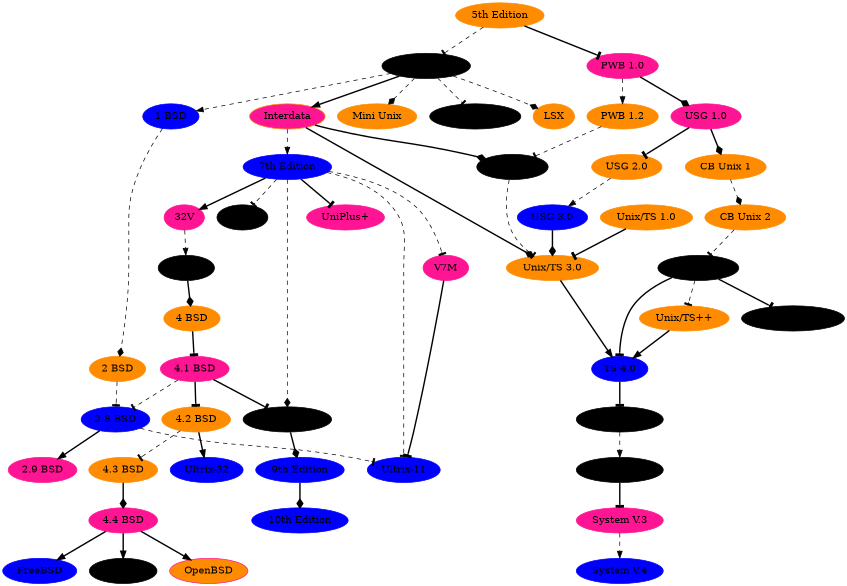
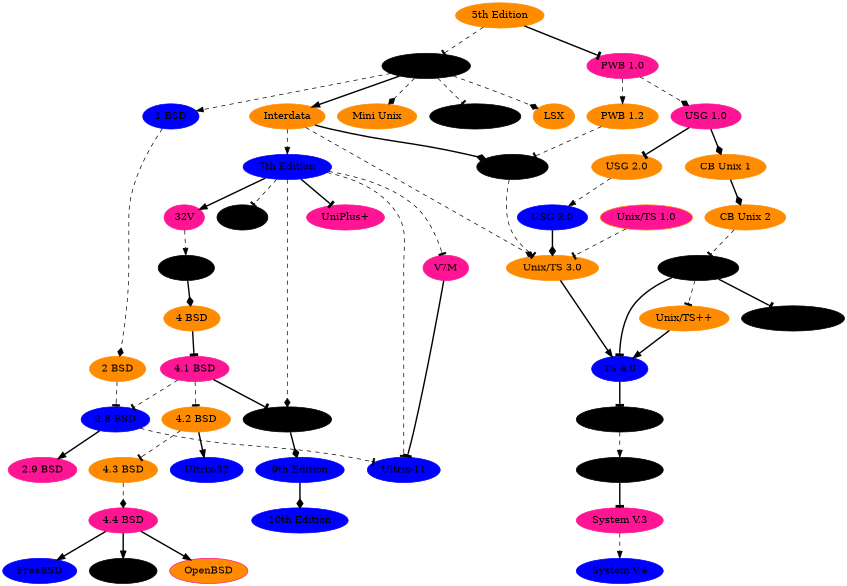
  digraph {
    node [color=darkorange style=filled]
    edge [arrowhead=tee style=bold]
    "5th Edition" [height=0.50 width=1.53]
    "6th Edition" [color=black height=0.50 width=1.53]
    "PWB 1.0" [color=deeppink height=0.50 width=1.31]
    LSX [height=0.50 width=0.81]
    "1 BSD" [color=blue height=0.50 width=1.03]
    "Mini Unix" [height=0.50 width=1.44]
    Wollongong [color=black height=0.50 width=1.67]
-   Interdata [height=0.50 width=1.28 fillcolor=deeppink]
+   Interdata [height=0.50 width=1.28]
    "PWB 1.2" [height=0.50 width=1.28]
    "USG 1.0" [color=deeppink height=0.50 width=1.28]
    "2 BSD" [height=0.50 width=1.03]
    "Unix/TS 3.0" [height=0.50 width=1.67]
    "PWB 2.0" [color=black height=0.50 width=1.31]
    "7th Edition" [color=blue height=0.50 width=1.53]
    "CB Unix 1" [height=0.50 width=1.47]
    "USG 2.0" [height=0.50 width=1.28]
    "2.8 BSD" [color=blue height=0.50 width=1.22]
    "TS 4.0" [color=blue height=0.50 width=1.08]
    "8th Edition" [color=black height=0.50 width=1.53]
    "32V" [color=deeppink height=0.50 width=0.75]
    V7M [color=deeppink height=0.50 width=0.89]
    "Ultrix-11" [color=blue height=0.50 width=1.28]
    Xenix [color=black height=0.50 width=0.94]
    "UniPlus+" [color=deeppink height=0.50 width=1.33]
    "System V.0" [color=black height=0.50 width=1.56]
    "9th Edition" [color=blue height=0.50 width=1.53]
    "3 BSD" [color=black height=0.50 width=1.03]
    "10th Edition" [color=blue height=0.50 width=1.67]
    "4 BSD" [height=0.50 width=1.03]
    "2.9 BSD" [color=deeppink height=0.50 width=1.22]
    "4.1 BSD" [color=deeppink height=0.50 width=1.25]
    "4.2 BSD" [height=0.50 width=1.25]
    "4.3 BSD" [height=0.50 width=1.25]
    "Ultrix-32" [color=blue height=0.50 width=1.31]
    "4.4 BSD" [color=deeppink height=0.50 width=1.28]
    FreeBSD [color=blue height=0.50 width=1.31]
    NetBSD [color=black height=0.50 width=1.22]
    OpenBSD [color=deeppink fillcolor=darkorange height=0.50 width=1.39]
    "CB Unix 2" [height=0.50 width=1.47]
    "USG 3.0" [color=blue height=0.50 width=1.28]
    "CB Unix 3" [color=black height=0.50 width=1.47]
    "Unix/TS++" [height=0.50 width=1.56]
    "PDP-11 Sys V" [color=black height=0.50 width=1.83]
-   "Unix/TS 1.0" [height=0.50 width=1.67]
+   "Unix/TS 1.0" [height=0.50 width=1.67 fillcolor=deeppink]
    "System V.2" [color=black height=0.50 width=1.53]
    "System V.3" [color=deeppink height=0.50 width=1.53]
    "System V.4" [color=blue height=0.50 width=1.56]
    "5th Edition" -> "6th Edition" [style=dashed]
    "5th Edition" -> "PWB 1.0"
    "6th Edition" -> LSX [arrowhead=diamond style=dashed]
    "6th Edition" -> "1 BSD" [arrowhead=normal style=dashed]
    "6th Edition" -> "Mini Unix" [arrowhead=diamond style=dashed]
    "6th Edition" -> Wollongong [style=dashed]
    "6th Edition" -> Interdata [arrowhead=normal]
    "PWB 1.0" -> "PWB 1.2" [arrowhead=normal style=dashed]
-   "PWB 1.0" -> "USG 1.0" [arrowhead=diamond]
+   "PWB 1.0" -> "USG 1.0" [arrowhead=diamond style=dashed]
    "1 BSD" -> "2 BSD" [arrowhead=diamond style=dashed]
-   Interdata -> "Unix/TS 3.0" [arrowhead=diamond]
+   Interdata -> "Unix/TS 3.0" [arrowhead=diamond style=dashed]
    Interdata -> "PWB 2.0" [arrowhead=diamond]
    Interdata -> "7th Edition" [arrowhead=normal style=dashed]
    "PWB 1.2" -> "PWB 2.0" [style=dashed]
    "USG 1.0" -> "CB Unix 1" [arrowhead=diamond]
    "USG 1.0" -> "USG 2.0"
    "2 BSD" -> "2.8 BSD" [style=dashed]
    "Unix/TS 3.0" -> "TS 4.0" [arrowhead=normal]
    "PWB 2.0" -> "Unix/TS 3.0" [style=dashed]
    "7th Edition" -> "8th Edition" [arrowhead=diamond style=dashed weight=1000]
    "7th Edition" -> "32V" [arrowhead=normal]
    "7th Edition" -> V7M [style=dashed]
    "7th Edition" -> "Ultrix-11" [style=dashed]
    "7th Edition" -> Xenix [style=dashed]
    "7th Edition" -> "UniPlus+"
-   "CB Unix 1" -> "CB Unix 2" [arrowhead=diamond style=dashed]
+   "CB Unix 1" -> "CB Unix 2" [arrowhead=diamond]
    "USG 2.0" -> "USG 3.0" [arrowhead=normal style=dashed]
    "2.8 BSD" -> "Ultrix-11" [style=dashed]
    "2.8 BSD" -> "2.9 BSD" [arrowhead=normal]
    "TS 4.0" -> "System V.0"
    "8th Edition" -> "9th Edition" [arrowhead=diamond]
    "32V" -> "3 BSD" [arrowhead=normal style=dashed]
    V7M -> "Ultrix-11"
    "System V.0" -> "System V.2" [arrowhead=normal style=dashed]
    "9th Edition" -> "10th Edition" [arrowhead=diamond]
    "3 BSD" -> "4 BSD" [arrowhead=diamond]
    "4 BSD" -> "4.1 BSD"
    "4.1 BSD" -> "2.8 BSD" [style=dashed]
    "4.1 BSD" -> "8th Edition"
-   "4.1 BSD" -> "4.2 BSD"
+   "4.1 BSD" -> "4.2 BSD" [style=dashed]
    "4.2 BSD" -> "4.3 BSD" [style=dashed]
    "4.2 BSD" -> "Ultrix-32" [arrowhead=normal]
-   "4.3 BSD" -> "4.4 BSD" [arrowhead=diamond]
+   "4.3 BSD" -> "4.4 BSD" [arrowhead=diamond style=dashed]
    "4.4 BSD" -> FreeBSD [arrowhead=normal]
    "4.4 BSD" -> NetBSD [arrowhead=normal]
    "4.4 BSD" -> OpenBSD [arrowhead=normal]
    "CB Unix 2" -> "CB Unix 3" [style=dashed]
    "USG 3.0" -> "Unix/TS 3.0" [arrowhead=diamond]
    "CB Unix 3" -> "TS 4.0"
    "CB Unix 3" -> "Unix/TS++" [style=dashed]
    "CB Unix 3" -> "PDP-11 Sys V"
    "Unix/TS++" -> "TS 4.0" [arrowhead=normal]
-   "Unix/TS 1.0" -> "Unix/TS 3.0"
+   "Unix/TS 1.0" -> "Unix/TS 3.0" [style=dashed]
    "System V.2" -> "System V.3"
    "System V.3" -> "System V.4" [arrowhead=normal style=dashed]
  }
